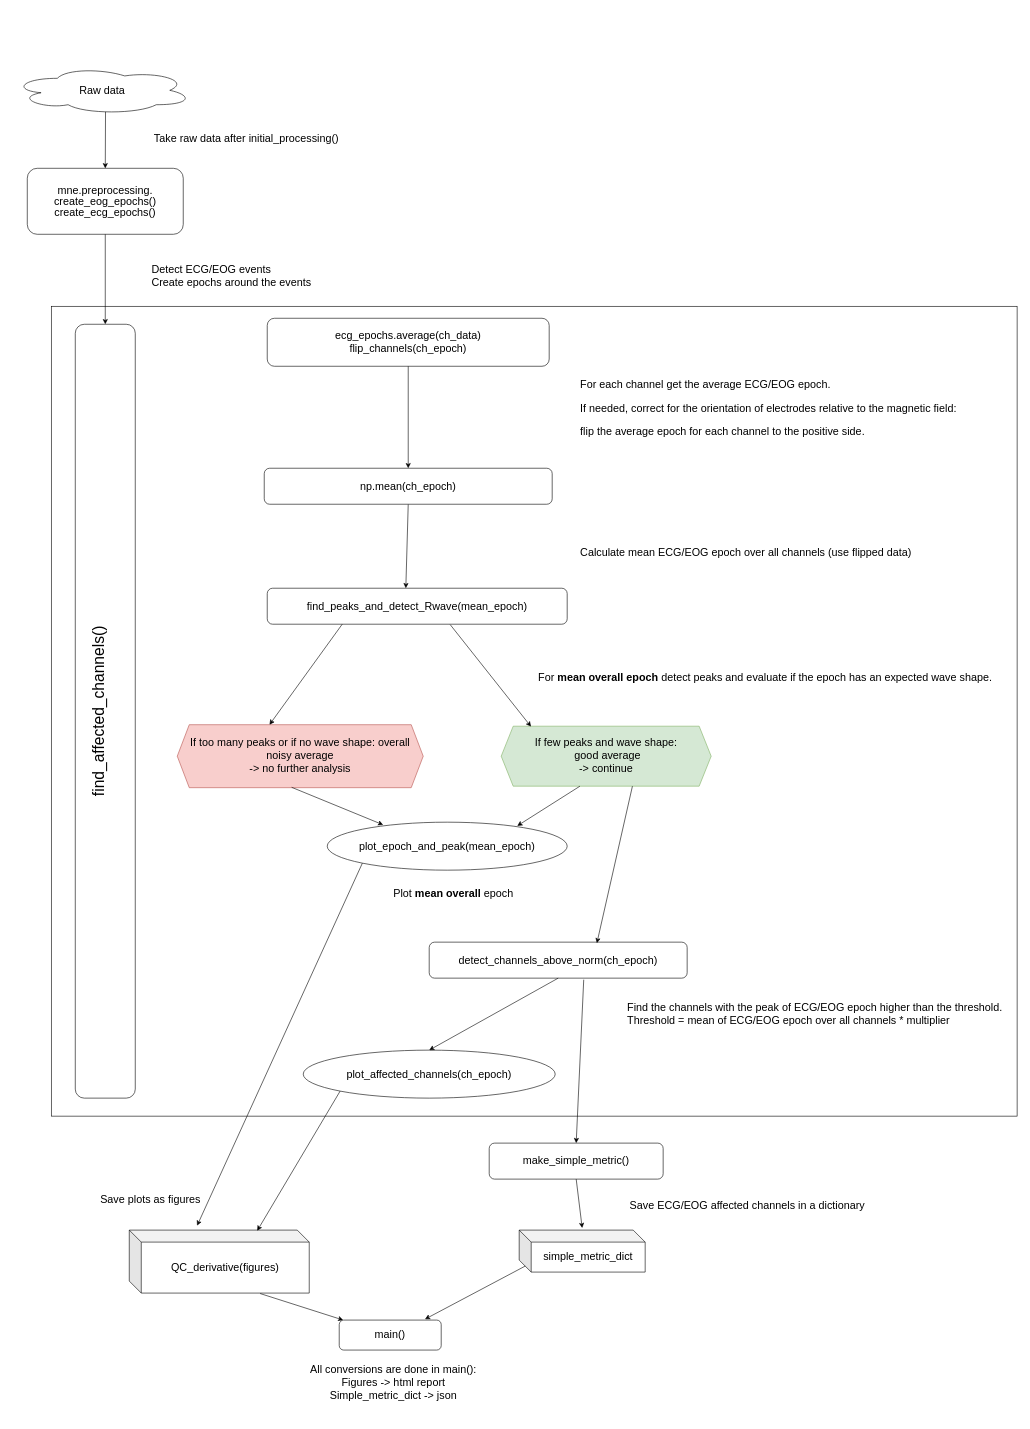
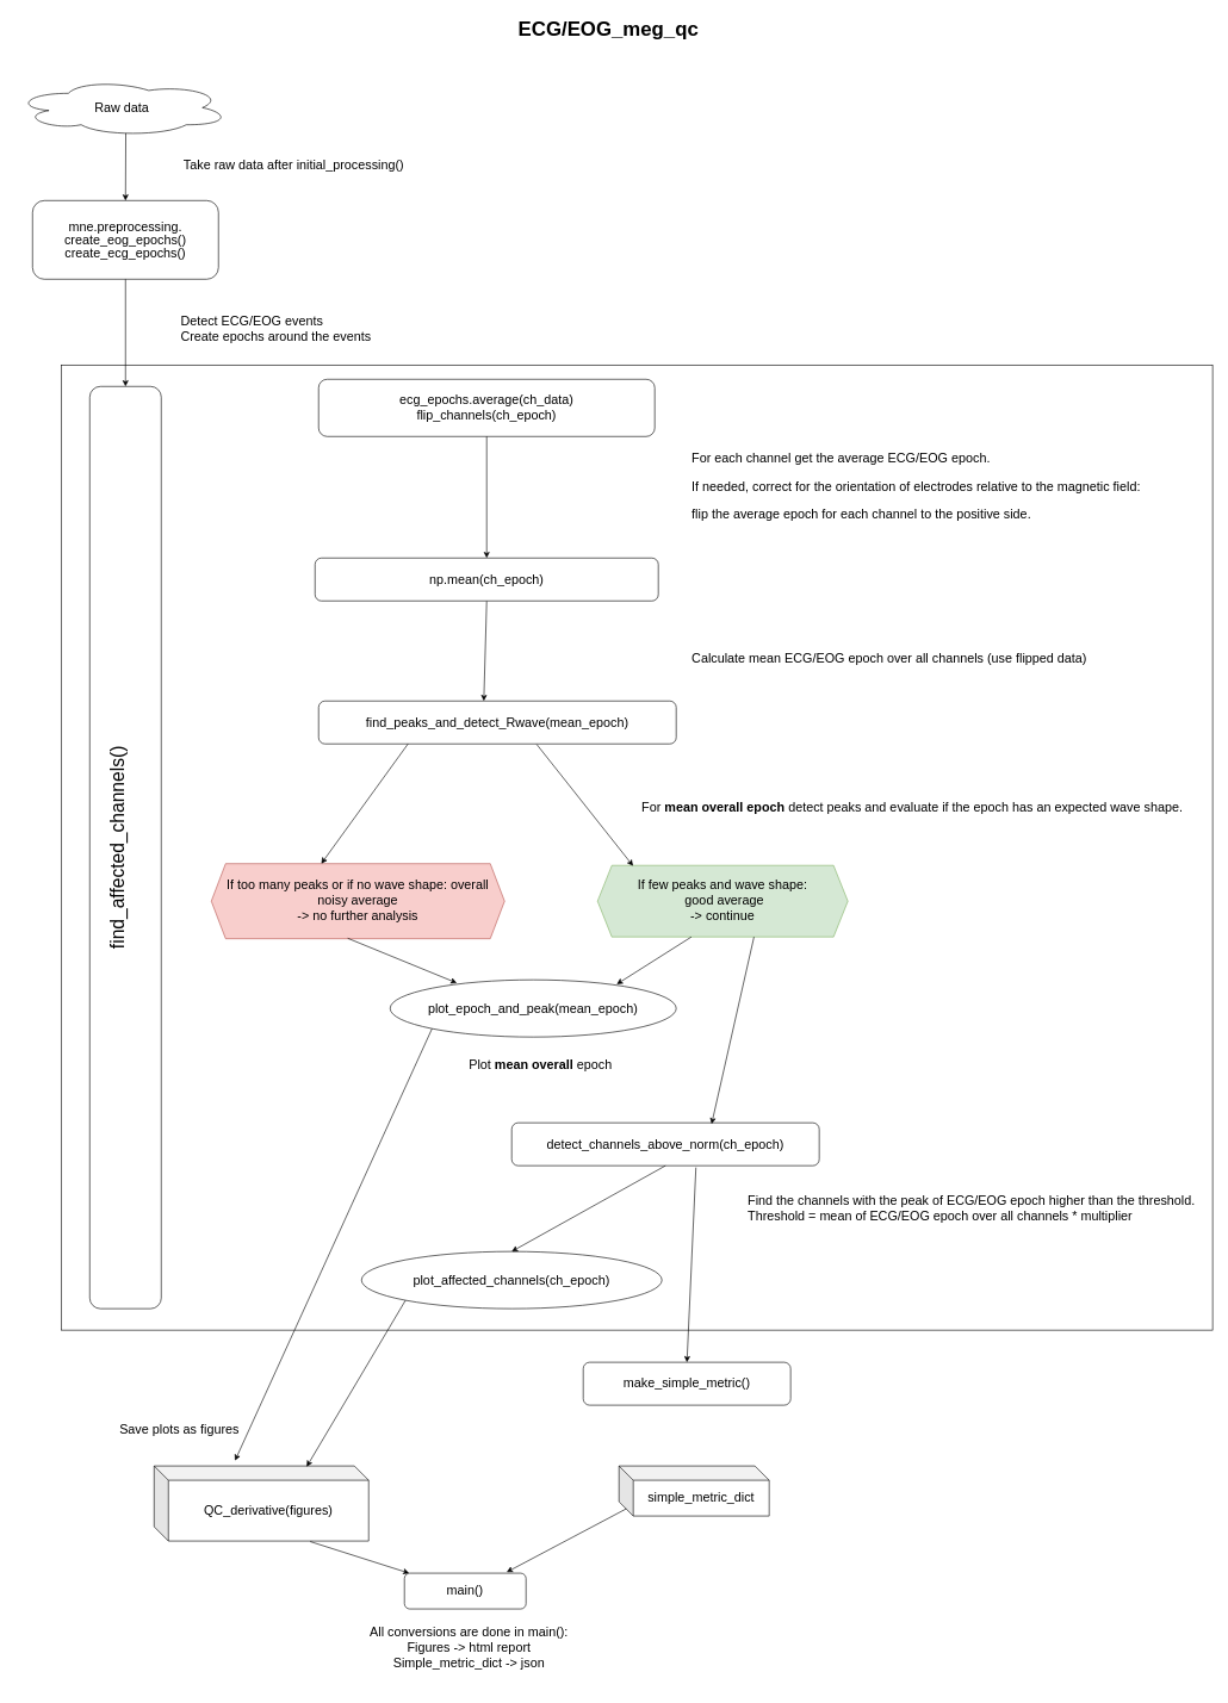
  <mxCell id="0" style=";html=1;" />
  <mxCell id="1" style=";html=1;" parent="0" />
  <mxCell id="2" value="" style="rounded=0;whiteSpace=wrap;html=1;fontFamily=Helvetica;fontSize=18;" parent="1" vertex="1"><mxGeometry x="85" y="510" width="1610" height="1350" as="geometry" /></mxCell>
+ <mxCell id="3" value="ECG/EOG_meg_qc" style="text;strokeColor=none;fillColor=none;html=1;fontSize=28;fontStyle=1;verticalAlign=middle;align=center;" parent="1" vertex="1"><mxGeometry x="95" y="20" width="1510" height="40" as="geometry" /></mxCell>
  <mxCell id="4" value="&lt;div style=&quot;border-color: var(--border-color); background-color: rgb(255, 255, 255); line-height: 18px; font-size: 18px;&quot;&gt;&lt;font style=&quot;font-size: 18px;&quot;&gt;mne.preprocessing.&lt;/font&gt;&lt;/div&gt;&lt;div style=&quot;border-color: var(--border-color); background-color: rgb(255, 255, 255); line-height: 18px; font-size: 18px;&quot;&gt;&lt;span style=&quot;border-color: var(--border-color); font-size: 18px;&quot;&gt;&lt;font style=&quot;font-size: 18px;&quot;&gt;create_eog_epochs()&lt;/font&gt;&lt;/span&gt;&lt;/div&gt;&lt;div style=&quot;border-color: var(--border-color); background-color: rgb(255, 255, 255); line-height: 18px; font-size: 18px;&quot;&gt;&lt;span style=&quot;border-color: var(--border-color); font-size: 18px;&quot;&gt;&lt;font style=&quot;font-size: 18px;&quot;&gt;create_ecg_epochs()&lt;/font&gt;&lt;/span&gt;&lt;/div&gt;" style="rounded=1;whiteSpace=wrap;html=1;fontSize=18;fontColor=#000000;fontFamily=Helvetica;" parent="1" vertex="1"><mxGeometry x="45" y="280" width="260" height="110" as="geometry" /></mxCell>
  <mxCell id="5" value="" style="endArrow=classic;html=1;rounded=0;fontSize=18;entryX=0.5;entryY=0;entryDx=0;entryDy=0;exitX=0.518;exitY=0.941;exitDx=0;exitDy=0;exitPerimeter=0;fontFamily=Helvetica;" parent="1" source="36" target="4" edge="1"><mxGeometry width="50" height="50" relative="1" as="geometry"><mxPoint x="175" y="180" as="sourcePoint" /><mxPoint x="795" y="500" as="targetPoint" /></mxGeometry></mxCell>
  <mxCell id="6" value="&lt;div style=&quot;text-align: left; font-size: 18px;&quot;&gt;&lt;span style=&quot;background-color: initial; font-size: 18px;&quot;&gt;Detect ECG/EOG events&lt;/span&gt;&lt;/div&gt;&lt;span style=&quot;font-size: 18px;&quot;&gt;&lt;div style=&quot;text-align: left; font-size: 18px;&quot;&gt;&lt;span style=&quot;background-color: initial; font-size: 18px;&quot;&gt;Create epochs around the events&lt;/span&gt;&lt;/div&gt;&lt;/span&gt;" style="text;html=1;align=center;verticalAlign=middle;resizable=0;points=[];autosize=1;strokeColor=none;fillColor=none;fontSize=18;fontFamily=Helvetica;" parent="1" vertex="1"><mxGeometry x="240" y="430" width="290" height="60" as="geometry" /></mxCell>
  <mxCell id="7" value="&lt;p style=&quot;font-size: 18px;&quot;&gt;&lt;span style=&quot;background-color: rgb(255, 255, 255); font-size: 18px;&quot;&gt;For each channel get the average ECG/EOG epoch.&amp;nbsp;&lt;/span&gt;&lt;/p&gt;&lt;p style=&quot;font-size: 18px;&quot;&gt;If needed, correct for the orientation of electrodes relative to the magnetic field:&amp;nbsp;&lt;/p&gt;&lt;p style=&quot;font-size: 18px;&quot;&gt;flip the average epoch for each channel&amp;nbsp;&lt;span style=&quot;background-color: initial; font-size: 18px;&quot;&gt;to the positive side.&lt;/span&gt;&lt;/p&gt;" style="text;html=1;align=left;verticalAlign=middle;resizable=0;points=[];autosize=1;strokeColor=none;fillColor=none;fontSize=18;fontFamily=Helvetica;" parent="1" vertex="1"><mxGeometry x="965" y="605" width="660" height="150" as="geometry" /></mxCell>
  <mxCell id="8" value="&lt;font style=&quot;font-size: 26px;&quot;&gt;find_affected_channels()&lt;br style=&quot;&quot;&gt;&lt;/font&gt;&lt;font style=&quot;font-size: 18px;&quot;&gt;&lt;span style=&quot;color: rgb(121, 94, 38); font-size: 18px;&quot;&gt;&lt;br style=&quot;font-size: 18px;&quot;&gt;&lt;/span&gt;&lt;/font&gt;" style="rounded=1;whiteSpace=wrap;html=1;fontSize=18;horizontal=0;fontFamily=Helvetica;" parent="1" vertex="1"><mxGeometry x="125" y="540" width="100" height="1290" as="geometry" /></mxCell>
  <mxCell id="9" value="&lt;span style=&quot;background-color: initial; font-size: 18px;&quot;&gt;ecg_epochs&lt;/span&gt;&lt;span style=&quot;background-color: initial; font-size: 18px;&quot;&gt;.&lt;/span&gt;&lt;span style=&quot;background-color: initial; border-color: var(--border-color); font-size: 18px;&quot;&gt;average(ch_data)&lt;br style=&quot;font-size: 18px;&quot;&gt;flip_channels(ch_epoch)&lt;br style=&quot;font-size: 18px;&quot;&gt;&lt;/span&gt;" style="rounded=1;whiteSpace=wrap;html=1;fontSize=18;fontColor=#000000;fontFamily=Helvetica;" parent="1" vertex="1"><mxGeometry x="445" y="530" width="470" height="80" as="geometry" /></mxCell>
  <mxCell id="10" value="" style="endArrow=classic;html=1;rounded=0;fontSize=18;exitX=0.5;exitY=1;exitDx=0;exitDy=0;entryX=0.5;entryY=0;entryDx=0;entryDy=0;fontFamily=Helvetica;" parent="1" source="4" target="8" edge="1"><mxGeometry width="50" height="50" relative="1" as="geometry"><mxPoint x="235" y="230" as="sourcePoint" /><mxPoint x="235" y="340" as="targetPoint" /></mxGeometry></mxCell>
  <mxCell id="11" value="&lt;p style=&quot;border-color: var(--border-color); font-size: 18px;&quot;&gt;&lt;font style=&quot;font-size: 18px; background-color: initial;&quot;&gt;Calculate mean ECG/EOG epoch&amp;nbsp;&lt;/font&gt;&lt;span style=&quot;font-size: 18px; background-color: initial;&quot;&gt;over all channels (use flipped data)&lt;/span&gt;&lt;br style=&quot;font-size: 18px;&quot;&gt;&lt;/p&gt;" style="text;html=1;align=left;verticalAlign=middle;resizable=0;points=[];autosize=1;strokeColor=none;fillColor=none;fontSize=18;fontFamily=Helvetica;" parent="1" vertex="1"><mxGeometry x="965" y="885" width="580" height="70" as="geometry" /></mxCell>
  <mxCell id="12" value="&lt;div style=&quot;background-color: rgb(255, 255, 255); line-height: 18px; font-size: 18px;&quot;&gt;&lt;font style=&quot;font-size: 18px;&quot;&gt;find_peaks_and_detect_Rwave(mean_epoch)&lt;/font&gt;&lt;/div&gt;" style="rounded=1;whiteSpace=wrap;html=1;fontSize=18;fontFamily=Helvetica;" parent="1" vertex="1"><mxGeometry x="445" y="980" width="500" height="60" as="geometry" /></mxCell>
  <mxCell id="13" value="&lt;font style=&quot;background-color: initial; font-size: 18px;&quot;&gt;For &lt;b style=&quot;font-size: 18px;&quot;&gt;mean overall epoch&amp;nbsp;&lt;/b&gt;&lt;/font&gt;&lt;span style=&quot;background-color: initial; font-size: 18px;&quot;&gt;detect peaks and evaluate if the epoch has an expected wave shape.&lt;/span&gt;&lt;br style=&quot;font-size: 18px;&quot;&gt;&lt;span style=&quot;background-color: initial; font-size: 18px;&quot;&gt;&lt;br style=&quot;font-size: 18px;&quot;&gt;&lt;/span&gt;" style="text;html=1;align=left;verticalAlign=middle;resizable=0;points=[];autosize=1;strokeColor=none;fillColor=none;fontSize=18;fontFamily=Helvetica;" parent="1" vertex="1"><mxGeometry x="895" y="1110" width="780" height="60" as="geometry" /></mxCell>
  <mxCell id="14" value="&lt;span style=&quot;border-color: var(--border-color); font-size: 18px;&quot;&gt;If too many peaks or if no wave shape: overall noisy average &lt;br style=&quot;font-size: 18px;&quot;&gt;-&amp;gt; no further analysis&lt;/span&gt;" style="shape=hexagon;perimeter=hexagonPerimeter2;whiteSpace=wrap;html=1;fixedSize=1;fontSize=18;fillColor=#f8cecc;strokeColor=#b85450;fontStyle=0;fontFamily=Helvetica;" parent="1" vertex="1"><mxGeometry x="295" y="1207.5" width="410" height="105" as="geometry" /></mxCell>
  <mxCell id="15" value="If few peaks and wave shape:&lt;br style=&quot;font-size: 18px;&quot;&gt;&amp;nbsp;good average&lt;br style=&quot;font-size: 18px;&quot;&gt;-&amp;gt; continue" style="shape=hexagon;perimeter=hexagonPerimeter2;whiteSpace=wrap;html=1;fixedSize=1;fontSize=18;fillColor=#d5e8d4;strokeColor=#82b366;fontFamily=Helvetica;" parent="1" vertex="1"><mxGeometry x="835" y="1210" width="350" height="100" as="geometry" /></mxCell>
  <mxCell id="16" value="" style="endArrow=classic;html=1;rounded=0;fontSize=18;startArrow=none;entryX=0.462;entryY=0;entryDx=0;entryDy=0;entryPerimeter=0;exitX=0.5;exitY=1;exitDx=0;exitDy=0;fontFamily=Helvetica;" parent="1" source="19" target="12" edge="1"><mxGeometry width="50" height="50" relative="1" as="geometry"><mxPoint x="695" y="880" as="sourcePoint" /><mxPoint x="695" y="960" as="targetPoint" /></mxGeometry></mxCell>
  <mxCell id="17" value="" style="endArrow=classic;html=1;rounded=0;fontSize=18;exitX=0.25;exitY=1;exitDx=0;exitDy=0;entryX=0.375;entryY=0;entryDx=0;entryDy=0;fontFamily=Helvetica;" parent="1" source="12" target="14" edge="1"><mxGeometry width="50" height="50" relative="1" as="geometry"><mxPoint x="745" y="1030" as="sourcePoint" /><mxPoint x="795" y="980" as="targetPoint" /></mxGeometry></mxCell>
  <mxCell id="18" value="" style="endArrow=classic;html=1;rounded=0;fontSize=18;entryX=0.142;entryY=0.007;entryDx=0;entryDy=0;entryPerimeter=0;exitX=0.61;exitY=1.012;exitDx=0;exitDy=0;exitPerimeter=0;fontFamily=Helvetica;" parent="1" source="12" target="15" edge="1"><mxGeometry width="50" height="50" relative="1" as="geometry"><mxPoint x="735" y="1030" as="sourcePoint" /><mxPoint x="795" y="980" as="targetPoint" /></mxGeometry></mxCell>
  <mxCell id="19" value="&lt;p style=&quot;background-color: rgb(255, 255, 255); font-size: 18px; line-height: 18px;&quot;&gt;np.mean(&lt;span style=&quot;font-size: 18px;&quot;&gt;ch_epoch)&lt;/span&gt;&lt;/p&gt;" style="rounded=1;whiteSpace=wrap;html=1;fontSize=18;fontFamily=Helvetica;" parent="1" vertex="1"><mxGeometry x="440" y="780" width="480" height="60" as="geometry" /></mxCell>
  <mxCell id="20" value="&lt;div style=&quot;line-height: 18px; font-size: 18px;&quot;&gt;&lt;font style=&quot;font-size: 18px;&quot;&gt;plot_epoch_and_peak(mean_epoch)&lt;/font&gt;&lt;/div&gt;" style="ellipse;whiteSpace=wrap;html=1;fontFamily=Helvetica;fontSize=18;" parent="1" vertex="1"><mxGeometry x="545" y="1370" width="400" height="80" as="geometry" /></mxCell>
  <mxCell id="21" value="Plot &lt;b style=&quot;font-size: 18px;&quot;&gt;mean overall&lt;/b&gt; epoch" style="text;html=1;align=center;verticalAlign=middle;resizable=0;points=[];autosize=1;strokeColor=none;fillColor=none;fontSize=18;fontFamily=Helvetica;" parent="1" vertex="1"><mxGeometry x="645" y="1470" width="220" height="40" as="geometry" /></mxCell>
  <mxCell id="22" value="" style="endArrow=classic;html=1;rounded=0;fontFamily=Helvetica;fontSize=18;exitX=0.375;exitY=1;exitDx=0;exitDy=0;entryX=0.792;entryY=0.077;entryDx=0;entryDy=0;entryPerimeter=0;" parent="1" source="15" target="20" edge="1"><mxGeometry width="50" height="50" relative="1" as="geometry"><mxPoint x="825" y="1430" as="sourcePoint" /><mxPoint x="875" y="1380" as="targetPoint" /></mxGeometry></mxCell>
  <mxCell id="23" value="" style="endArrow=classic;html=1;rounded=0;fontFamily=Helvetica;fontSize=18;exitX=0.465;exitY=0.994;exitDx=0;exitDy=0;entryX=0.233;entryY=0.055;entryDx=0;entryDy=0;entryPerimeter=0;exitPerimeter=0;" parent="1" source="14" target="20" edge="1"><mxGeometry width="50" height="50" relative="1" as="geometry"><mxPoint x="936.25" y="1360" as="sourcePoint" /><mxPoint x="853.64" y="1410.72" as="targetPoint" /></mxGeometry></mxCell>
  <mxCell id="24" value="&lt;div style=&quot;line-height: 18px; font-size: 18px;&quot;&gt;&lt;font style=&quot;font-size: 18px;&quot;&gt;detect_channels_above_norm(ch_epoch)&lt;/font&gt;&lt;/div&gt;" style="rounded=1;whiteSpace=wrap;html=1;fontFamily=Helvetica;fontSize=18;" parent="1" vertex="1"><mxGeometry x="715" y="1570" width="430" height="60" as="geometry" /></mxCell>
  <mxCell id="25" value="" style="endArrow=classic;html=1;rounded=0;fontFamily=Helvetica;fontSize=18;entryX=0.65;entryY=0.027;entryDx=0;entryDy=0;entryPerimeter=0;exitX=0.625;exitY=1;exitDx=0;exitDy=0;" parent="1" source="15" target="24" edge="1"><mxGeometry width="50" height="50" relative="1" as="geometry"><mxPoint x="825" y="1500" as="sourcePoint" /><mxPoint x="875" y="1450" as="targetPoint" /></mxGeometry></mxCell>
  <mxCell id="26" value="&lt;div style=&quot;line-height: 18px; font-size: 18px;&quot;&gt;&lt;font style=&quot;font-size: 18px;&quot;&gt;plot_affected_channels(ch_epoch)&lt;/font&gt;&lt;/div&gt;" style="ellipse;whiteSpace=wrap;html=1;fontFamily=Helvetica;fontSize=18;" parent="1" vertex="1"><mxGeometry x="505" y="1750" width="420" height="80" as="geometry" /></mxCell>
  <mxCell id="27" value="" style="endArrow=classic;html=1;rounded=0;fontFamily=Helvetica;fontSize=18;entryX=0.5;entryY=0;entryDx=0;entryDy=0;exitX=0.5;exitY=1;exitDx=0;exitDy=0;" parent="1" source="24" target="26" edge="1"><mxGeometry width="50" height="50" relative="1" as="geometry"><mxPoint x="935" y="1670" as="sourcePoint" /><mxPoint x="985" y="1590" as="targetPoint" /></mxGeometry></mxCell>
  <mxCell id="28" value="&lt;div style=&quot;text-align: left; font-size: 18px;&quot;&gt;&lt;span style=&quot;background-color: initial; font-size: 18px;&quot;&gt;Find the channels with the &lt;/span&gt;&lt;span style=&quot;background-color: initial; font-size: 18px;&quot;&gt;peak&lt;/span&gt;&lt;span style=&quot;background-color: initial; font-size: 18px;&quot;&gt; of ECG/EOG epoch higher than the threshold.&amp;nbsp;&lt;/span&gt;&lt;/div&gt;&lt;div style=&quot;text-align: left; font-size: 18px;&quot;&gt;&lt;span style=&quot;background-color: initial; font-size: 18px;&quot;&gt;Threshold = mean of ECG/EOG epoch over all channels * multiplier&lt;/span&gt;&lt;/div&gt;" style="text;html=1;align=center;verticalAlign=middle;resizable=0;points=[];autosize=1;strokeColor=none;fillColor=none;fontSize=18;fontFamily=Helvetica;" parent="1" vertex="1"><mxGeometry x="1035" y="1660" width="650" height="60" as="geometry" /></mxCell>
  <mxCell id="29" value="QC_derivative(figures)" style="shape=cube;whiteSpace=wrap;html=1;boundedLbl=1;backgroundOutline=1;darkOpacity=0.05;darkOpacity2=0.1;fontFamily=Helvetica;fontSize=18;" parent="1" vertex="1"><mxGeometry x="215" y="2050" width="300" height="105" as="geometry" /></mxCell>
  <mxCell id="30" value="" style="endArrow=classic;html=1;rounded=0;fontFamily=Helvetica;fontSize=18;entryX=0.377;entryY=-0.071;entryDx=0;entryDy=0;entryPerimeter=0;exitX=0;exitY=1;exitDx=0;exitDy=0;" parent="1" source="20" target="29" edge="1"><mxGeometry width="50" height="50" relative="1" as="geometry"><mxPoint x="935" y="1740" as="sourcePoint" /><mxPoint x="985" y="1690" as="targetPoint" /></mxGeometry></mxCell>
  <mxCell id="31" value="" style="endArrow=classic;html=1;rounded=0;fontFamily=Helvetica;fontSize=18;entryX=0.711;entryY=0.01;entryDx=0;entryDy=0;entryPerimeter=0;exitX=0;exitY=1;exitDx=0;exitDy=0;" parent="1" source="26" target="29" edge="1"><mxGeometry width="50" height="50" relative="1" as="geometry"><mxPoint x="825" y="1840" as="sourcePoint" /><mxPoint x="985" y="1690" as="targetPoint" /></mxGeometry></mxCell>
  <mxCell id="32" value="" style="endArrow=classic;html=1;rounded=0;fontFamily=Helvetica;fontSize=18;entryX=0.5;entryY=0;entryDx=0;entryDy=0;exitX=0.599;exitY=1.042;exitDx=0;exitDy=0;exitPerimeter=0;" parent="1" source="24" target="38" edge="1"><mxGeometry width="50" height="50" relative="1" as="geometry"><mxPoint x="905" y="1740" as="sourcePoint" /><mxPoint x="818" y="2069.02" as="targetPoint" /></mxGeometry></mxCell>
  <mxCell id="33" value="" style="endArrow=classic;html=1;rounded=0;fontFamily=Helvetica;fontSize=18;exitX=0.727;exitY=1.007;exitDx=0;exitDy=0;exitPerimeter=0;" parent="1" source="29" target="34" edge="1"><mxGeometry width="50" height="50" relative="1" as="geometry"><mxPoint x="885" y="1830" as="sourcePoint" /><mxPoint x="935" y="1780" as="targetPoint" /><Array as="points" /></mxGeometry></mxCell>
  <mxCell id="34" value="main()" style="rounded=1;whiteSpace=wrap;html=1;fontFamily=Helvetica;fontSize=18;" parent="1" vertex="1"><mxGeometry x="565" y="2200" width="170" height="50" as="geometry" /></mxCell>
  <mxCell id="35" value="&lt;font style=&quot;font-size: 18px;&quot;&gt;Take raw data after initial_processing()&lt;/font&gt;" style="text;html=1;align=center;verticalAlign=middle;resizable=0;points=[];autosize=1;strokeColor=none;fillColor=none;fontSize=18;fontFamily=Helvetica;" parent="1" vertex="1"><mxGeometry x="245" y="210" width="330" height="40" as="geometry" /></mxCell>
  <mxCell id="36" value="Raw data" style="ellipse;shape=cloud;whiteSpace=wrap;html=1;fontFamily=Helvetica;fontSize=18;" parent="1" vertex="1"><mxGeometry x="20" y="110" width="300" height="80" as="geometry" /></mxCell>
  <mxCell id="37" value="" style="endArrow=classic;html=1;rounded=0;entryX=0.5;entryY=0;entryDx=0;entryDy=0;exitX=0.5;exitY=1;exitDx=0;exitDy=0;fontSize=18;fontFamily=Helvetica;" parent="1" source="9" target="19" edge="1"><mxGeometry width="50" height="50" relative="1" as="geometry"><mxPoint x="1055" y="830" as="sourcePoint" /><mxPoint x="1105" y="780" as="targetPoint" /></mxGeometry></mxCell>
  <mxCell id="38" value="make_simple_metric()" style="rounded=1;whiteSpace=wrap;html=1;fontFamily=Helvetica;fontSize=18;" parent="1" vertex="1"><mxGeometry x="815" y="1905" width="290" height="60" as="geometry" /></mxCell>
  <mxCell id="39" value="simple_metric_dict" style="shape=cube;whiteSpace=wrap;html=1;boundedLbl=1;backgroundOutline=1;darkOpacity=0.05;darkOpacity2=0.1;fontFamily=Helvetica;fontSize=18;" parent="1" vertex="1"><mxGeometry x="865" y="2050" width="210" height="70" as="geometry" /></mxCell>
  <mxCell id="40" value="" style="endArrow=classic;html=1;rounded=0;fontFamily=Helvetica;fontSize=18;exitX=0;exitY=0;exitDx=10;exitDy=60;exitPerimeter=0;entryX=0.841;entryY=-0.03;entryDx=0;entryDy=0;entryPerimeter=0;" parent="1" source="39" target="34" edge="1"><mxGeometry width="50" height="50" relative="1" as="geometry"><mxPoint x="865" y="2120" as="sourcePoint" /><mxPoint x="915" y="2070" as="targetPoint" /></mxGeometry></mxCell>
- <mxCell id="41" value="" style="endArrow=classic;html=1;rounded=0;fontFamily=Helvetica;fontSize=18;entryX=0.5;entryY=-0.05;entryDx=0;entryDy=0;entryPerimeter=0;exitX=0.5;exitY=1;exitDx=0;exitDy=0;" parent="1" source="38" target="39" edge="1"><mxGeometry width="50" height="50" relative="1" as="geometry"><mxPoint x="1295" y="1990" as="sourcePoint" /><mxPoint x="915" y="2070" as="targetPoint" /></mxGeometry></mxCell>
  <mxCell id="42" value="&lt;p style=&quot;font-size: 18px;&quot;&gt;All conversions are done in main():&lt;br&gt;Figures -&amp;gt; html report&lt;br&gt;Simple_metric_dict -&amp;gt; json&lt;/p&gt;" style="text;html=1;align=center;verticalAlign=middle;resizable=0;points=[];autosize=1;strokeColor=none;fillColor=none;fontSize=18;fontFamily=Helvetica;" parent="1" vertex="1"><mxGeometry x="505" y="2250" width="300" height="110" as="geometry" /></mxCell>
- <mxCell id="43" value="Save ECG/EOG affected channels in a dictionary" style="text;html=1;align=center;verticalAlign=middle;resizable=0;points=[];autosize=1;strokeColor=none;fillColor=none;fontSize=18;fontFamily=Helvetica;" parent="1" vertex="1"><mxGeometry x="1035" y="1990" width="420" height="40" as="geometry" /></mxCell>
  <mxCell id="44" value="Save plots as figures" style="text;html=1;align=center;verticalAlign=middle;resizable=0;points=[];autosize=1;strokeColor=none;fillColor=none;fontSize=18;fontFamily=Helvetica;" parent="1" vertex="1"><mxGeometry x="155" y="1980" width="190" height="40" as="geometry" /></mxCell>
